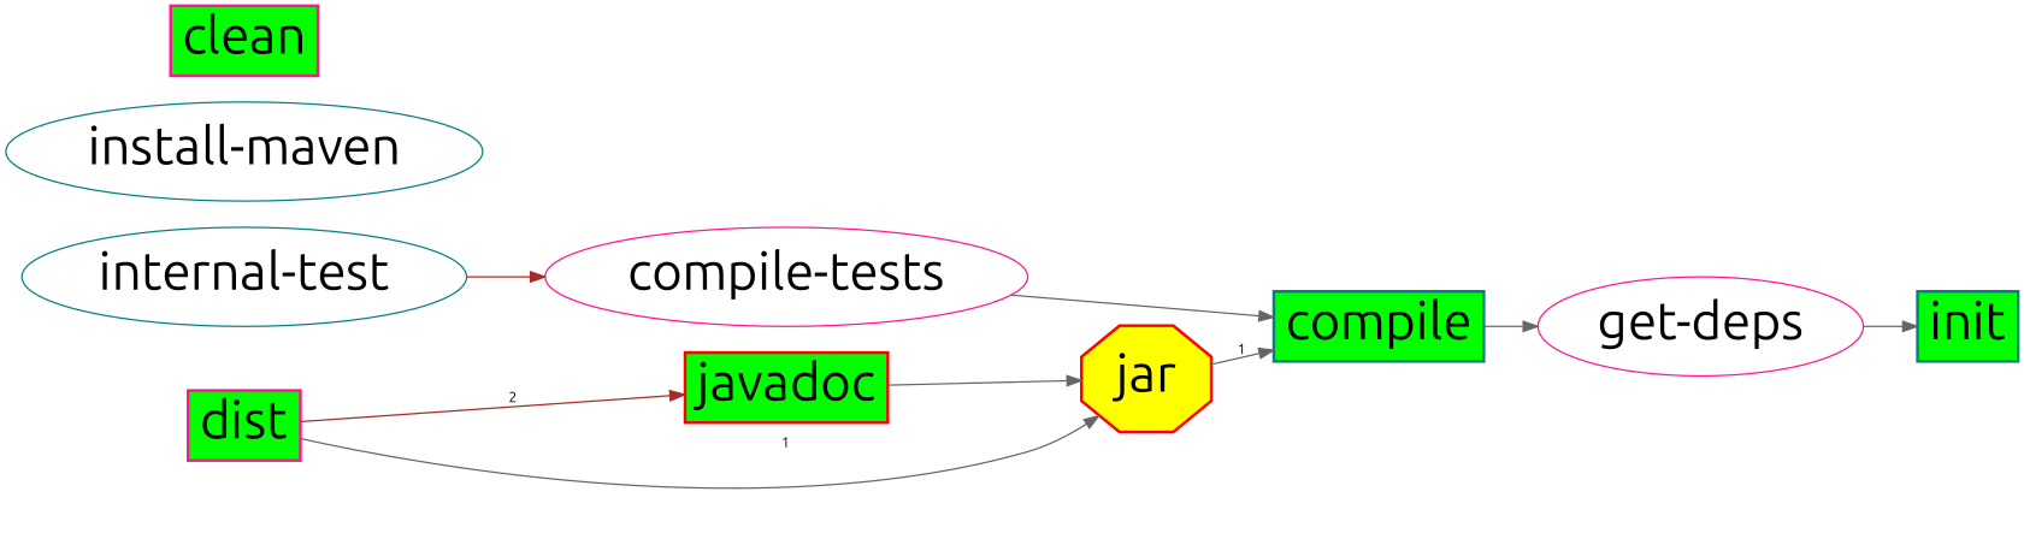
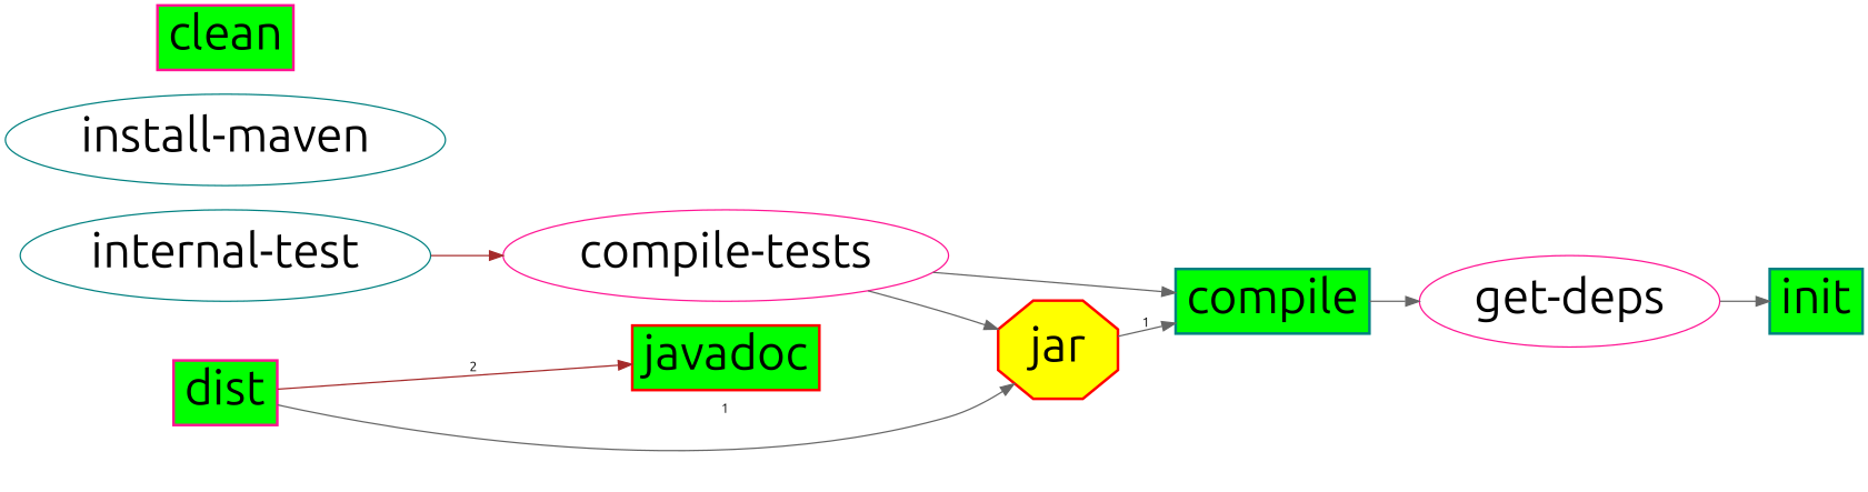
  digraph {
    fontname=Ubuntu
    rankdir=LR
    node [color=teal fillcolor=lime fontname=Ubuntu fontsize=36 shape=box style="filled,bold"]
    edge [color=gray40 fontname=Ubuntu fontsize=10]
    jar [color=red fillcolor=yellow shape=octagon]
    compile
    "get-deps" [color=deeppink fillcolor="" shape="" style=""]
    init
    "internal-test" [fillcolor="" shape="" style=""]
    "compile-tests" [color=deeppink fillcolor="" shape="" style=""]
    "install-maven" [fillcolor="" shape="" style=""]
    javadoc [color=red]
    clean [color=deeppink]
    dist [color=deeppink]
    jar -> compile [label=1]
    compile -> "get-deps"
    "get-deps" -> init
    "internal-test" -> "compile-tests" [color=brown]
    "compile-tests" -> compile
-   javadoc -> jar
+   "compile-tests" -> jar
    dist -> jar [label=1]
    dist -> javadoc [color=brown label=2]
  }
